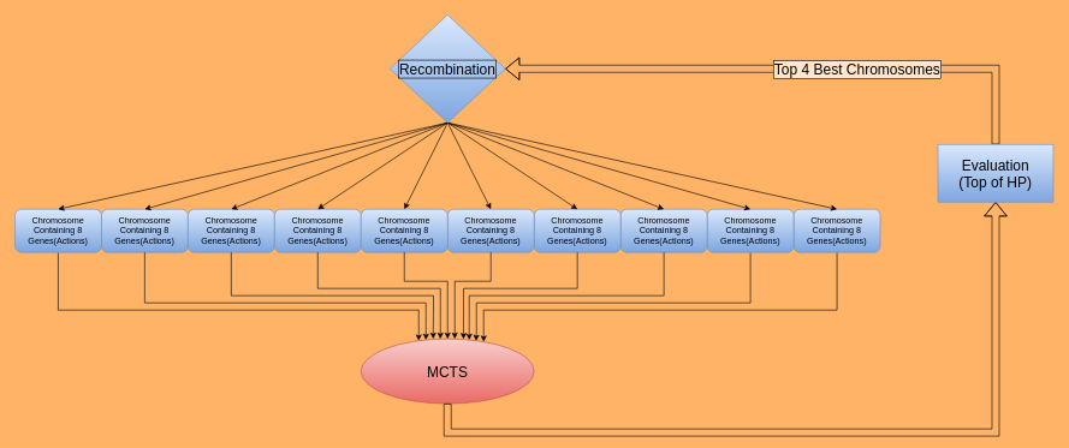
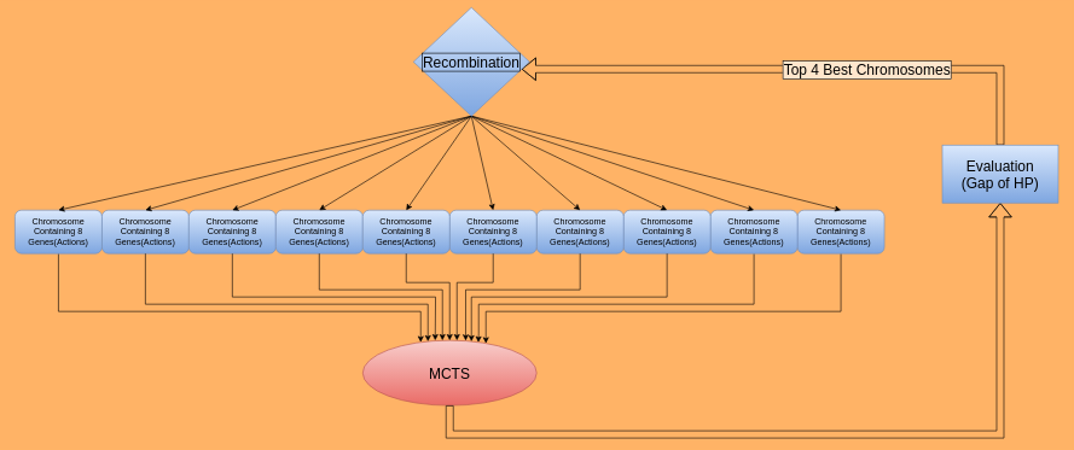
  <mxCell id="0" />
  <mxCell id="1" parent="0" />
  <mxCell id="2" value="Chromosome Containing 8 Genes(Actions)" style="rounded=1;whiteSpace=wrap;html=1;fillColor=#dae8fc;strokeColor=#6c8ebf;gradientColor=#7ea6e0;" vertex="1" parent="1"><mxGeometry x="140" y="290" width="120" height="60" as="geometry" /></mxCell>
  <mxCell id="3" style="edgeStyle=orthogonalEdgeStyle;rounded=0;orthogonalLoop=1;jettySize=auto;html=1;exitX=0.5;exitY=1;exitDx=0;exitDy=0;" edge="1" parent="1" source="4" target="15"><mxGeometry relative="1" as="geometry"><Array as="points"><mxPoint x="80" y="430" /><mxPoint x="580" y="430" /></Array></mxGeometry></mxCell>
  <mxCell id="4" value="Chromosome Containing 8 Genes(Actions)" style="rounded=1;whiteSpace=wrap;html=1;fillColor=#dae8fc;strokeColor=#6c8ebf;gradientColor=#7ea6e0;" vertex="1" parent="1"><mxGeometry x="20" y="290" width="120" height="60" as="geometry" /></mxCell>
  <mxCell id="5" value="Chromosome Containing 8 Genes(Actions)" style="rounded=1;whiteSpace=wrap;html=1;fillColor=#dae8fc;strokeColor=#6c8ebf;gradientColor=#7ea6e0;" vertex="1" parent="1"><mxGeometry x="260" y="290" width="120" height="60" as="geometry" /></mxCell>
  <mxCell id="6" value="Chromosome Containing 8 Genes(Actions)" style="rounded=1;whiteSpace=wrap;html=1;fillColor=#dae8fc;strokeColor=#6c8ebf;gradientColor=#7ea6e0;" vertex="1" parent="1"><mxGeometry x="380" y="290" width="120" height="60" as="geometry" /></mxCell>
  <mxCell id="7" style="edgeStyle=orthogonalEdgeStyle;rounded=0;orthogonalLoop=1;jettySize=auto;html=1;exitX=0.5;exitY=1;exitDx=0;exitDy=0;" edge="1" parent="1" source="8" target="15"><mxGeometry relative="1" as="geometry"><Array as="points"><mxPoint x="1160" y="430" /><mxPoint x="670" y="430" /></Array></mxGeometry></mxCell>
  <mxCell id="8" value="Chromosome Containing 8 Genes(Actions)" style="rounded=1;whiteSpace=wrap;html=1;fillColor=#dae8fc;strokeColor=#6c8ebf;gradientColor=#7ea6e0;" vertex="1" parent="1"><mxGeometry x="1100" y="290" width="120" height="60" as="geometry" /></mxCell>
  <mxCell id="9" style="edgeStyle=orthogonalEdgeStyle;rounded=0;orthogonalLoop=1;jettySize=auto;html=1;exitX=0.5;exitY=1;exitDx=0;exitDy=0;entryX=0.665;entryY=0.031;entryDx=0;entryDy=0;entryPerimeter=0;" edge="1" parent="1" source="10" target="15"><mxGeometry relative="1" as="geometry"><mxPoint x="660" y="480" as="targetPoint" /><Array as="points"><mxPoint x="1040" y="420" /><mxPoint x="660" y="420" /><mxPoint x="660" y="460" /><mxPoint x="660" y="460" /></Array></mxGeometry></mxCell>
  <mxCell id="10" value="Chromosome Containing 8 Genes(Actions)" style="rounded=1;whiteSpace=wrap;html=1;fillColor=#dae8fc;strokeColor=#6c8ebf;gradientColor=#7ea6e0;" vertex="1" parent="1"><mxGeometry x="980" y="290" width="120" height="60" as="geometry" /></mxCell>
  <mxCell id="11" value="Chromosome Containing 8 Genes(Actions)" style="rounded=1;whiteSpace=wrap;html=1;fillColor=#dae8fc;strokeColor=#6c8ebf;gradientColor=#7ea6e0;" vertex="1" parent="1"><mxGeometry x="860" y="290" width="120" height="60" as="geometry" /></mxCell>
  <mxCell id="12" value="Chromosome Containing 8 Genes(Actions)" style="rounded=1;whiteSpace=wrap;html=1;fillColor=#dae8fc;strokeColor=#6c8ebf;gradientColor=#7ea6e0;" vertex="1" parent="1"><mxGeometry x="740" y="290" width="120" height="60" as="geometry" /></mxCell>
  <mxCell id="13" value="Chromosome Containing 8 Genes(Actions)" style="rounded=1;whiteSpace=wrap;html=1;fillColor=#dae8fc;strokeColor=#6c8ebf;gradientColor=#7ea6e0;" vertex="1" parent="1"><mxGeometry x="620" y="290" width="120" height="60" as="geometry" /></mxCell>
  <mxCell id="14" value="Chromosome Containing 8 Genes(Actions)" style="rounded=1;whiteSpace=wrap;html=1;fillColor=#dae8fc;strokeColor=#6c8ebf;gradientColor=#7ea6e0;" vertex="1" parent="1"><mxGeometry x="500" y="290" width="120" height="60" as="geometry" /></mxCell>
  <mxCell id="15" value="&lt;font style=&quot;font-size: 20px;&quot;&gt;MCTS&lt;br&gt;&lt;/font&gt;" style="ellipse;whiteSpace=wrap;html=1;fillColor=#f8cecc;strokeColor=#b85450;gradientColor=#ea6b66;" vertex="1" parent="1"><mxGeometry x="500" y="470" width="240" height="90" as="geometry" /></mxCell>
  <mxCell id="16" style="edgeStyle=orthogonalEdgeStyle;rounded=0;orthogonalLoop=1;jettySize=auto;html=1;exitX=0.5;exitY=1;exitDx=0;exitDy=0;" edge="1" parent="1" source="2" target="15"><mxGeometry relative="1" as="geometry"><mxPoint x="90" y="360" as="sourcePoint" /><mxPoint x="510" y="560" as="targetPoint" /><Array as="points"><mxPoint x="200" y="420" /><mxPoint x="590" y="420" /></Array></mxGeometry></mxCell>
  <mxCell id="17" style="edgeStyle=orthogonalEdgeStyle;rounded=0;orthogonalLoop=1;jettySize=auto;html=1;exitX=0.5;exitY=1;exitDx=0;exitDy=0;entryX=0.5;entryY=0;entryDx=0;entryDy=0;" edge="1" parent="1" source="14" target="15"><mxGeometry relative="1" as="geometry"><mxPoint x="100" y="370" as="sourcePoint" /><mxPoint x="520" y="570" as="targetPoint" /><Array as="points"><mxPoint x="560" y="390" /><mxPoint x="620" y="390" /></Array></mxGeometry></mxCell>
  <mxCell id="18" style="edgeStyle=orthogonalEdgeStyle;rounded=0;orthogonalLoop=1;jettySize=auto;html=1;exitX=0.5;exitY=1;exitDx=0;exitDy=0;" edge="1" parent="1" source="6"><mxGeometry relative="1" as="geometry"><mxPoint x="110" y="380" as="sourcePoint" /><mxPoint x="610" y="470" as="targetPoint" /><Array as="points"><mxPoint x="440" y="400" /><mxPoint x="610" y="400" /><mxPoint x="610" y="470" /></Array></mxGeometry></mxCell>
  <mxCell id="19" style="edgeStyle=orthogonalEdgeStyle;rounded=0;orthogonalLoop=1;jettySize=auto;html=1;exitX=0.5;exitY=1;exitDx=0;exitDy=0;" edge="1" parent="1" source="5"><mxGeometry relative="1" as="geometry"><mxPoint x="140" y="410" as="sourcePoint" /><mxPoint x="600" y="470" as="targetPoint" /></mxGeometry></mxCell>
  <mxCell id="20" style="edgeStyle=orthogonalEdgeStyle;rounded=0;orthogonalLoop=1;jettySize=auto;html=1;exitX=0.5;exitY=1;exitDx=0;exitDy=0;" edge="1" parent="1" source="13"><mxGeometry relative="1" as="geometry"><mxPoint x="570" y="360" as="sourcePoint" /><mxPoint x="630" y="470" as="targetPoint" /><Array as="points"><mxPoint x="680" y="390" /><mxPoint x="630" y="390" /></Array></mxGeometry></mxCell>
  <mxCell id="21" style="edgeStyle=orthogonalEdgeStyle;rounded=0;orthogonalLoop=1;jettySize=auto;html=1;exitX=0.5;exitY=1;exitDx=0;exitDy=0;entryX=0.592;entryY=0.004;entryDx=0;entryDy=0;entryPerimeter=0;" edge="1" parent="1" source="12" target="15"><mxGeometry relative="1" as="geometry"><mxPoint x="800" y="370" as="sourcePoint" /><mxPoint x="620" y="480" as="targetPoint" /><Array as="points"><mxPoint x="800" y="400" /><mxPoint x="642" y="400" /></Array></mxGeometry></mxCell>
  <mxCell id="22" style="edgeStyle=orthogonalEdgeStyle;rounded=0;orthogonalLoop=1;jettySize=auto;html=1;exitX=0.5;exitY=1;exitDx=0;exitDy=0;" edge="1" parent="1" source="11" target="15"><mxGeometry relative="1" as="geometry"><mxPoint x="810" y="360" as="sourcePoint" /><mxPoint x="660" y="450" as="targetPoint" /><Array as="points"><mxPoint x="920" y="410" /><mxPoint x="650" y="410" /></Array></mxGeometry></mxCell>
  <mxCell id="23" value="" style="shape=flexArrow;endArrow=classic;html=1;rounded=0;fontSize=20;exitX=0.5;exitY=1;exitDx=0;exitDy=0;" edge="1" parent="1" source="15"><mxGeometry width="50" height="50" relative="1" as="geometry"><mxPoint x="490" y="550" as="sourcePoint" /><mxPoint x="1380" y="280" as="targetPoint" /><Array as="points"><mxPoint x="620" y="600" /><mxPoint x="1380" y="600" /></Array></mxGeometry></mxCell>
  <mxCell id="24" style="edgeStyle=orthogonalEdgeStyle;shape=flexArrow;rounded=0;orthogonalLoop=1;jettySize=auto;html=1;exitX=0.5;exitY=0;exitDx=0;exitDy=0;fontSize=20;" edge="1" parent="1" source="26" target="38"><mxGeometry relative="1" as="geometry"><mxPoint x="1120" y="0" as="targetPoint" /><Array as="points"><mxPoint x="1380" y="95" /></Array></mxGeometry></mxCell>
  <mxCell id="25" value="Top 4 Best Chromosomes" style="edgeLabel;html=1;align=center;verticalAlign=middle;resizable=0;points=[];fontSize=20;labelBorderColor=default;spacingLeft=2;spacingRight=3;spacingBottom=2;spacingTop=2;fontColor=#000000;labelBackgroundColor=#FFE6CC;" vertex="1" connectable="0" parent="24"><mxGeometry x="-0.244" y="-1" relative="1" as="geometry"><mxPoint y="1" as="offset" /></mxGeometry></mxCell>
- <mxCell id="26" value="Evaluation&lt;br&gt;(Top of HP)" style="rounded=0;whiteSpace=wrap;html=1;fontSize=20;fillColor=#dae8fc;strokeColor=#6c8ebf;gradientColor=#7ea6e0;" vertex="1" parent="1"><mxGeometry x="1300" y="200" width="160" height="80" as="geometry" /></mxCell>
+ <mxCell id="26" value="Evaluation&lt;br&gt;(Gap of HP)" style="rounded=0;whiteSpace=wrap;html=1;fontSize=20;fillColor=#dae8fc;strokeColor=#6c8ebf;gradientColor=#7ea6e0;" vertex="1" parent="1"><mxGeometry x="1300" y="200" width="160" height="80" as="geometry" /></mxCell>
  <mxCell id="27" style="edgeStyle=none;rounded=0;orthogonalLoop=1;jettySize=auto;html=1;exitX=0.5;exitY=1;exitDx=0;exitDy=0;entryX=0.5;entryY=0;entryDx=0;entryDy=0;fontSize=20;" edge="1" parent="1" source="38" target="4"><mxGeometry relative="1" as="geometry" /></mxCell>
  <mxCell id="28" style="edgeStyle=none;rounded=0;orthogonalLoop=1;jettySize=auto;html=1;exitX=0.5;exitY=1;exitDx=0;exitDy=0;entryX=0.5;entryY=0;entryDx=0;entryDy=0;fontSize=20;" edge="1" parent="1" source="38" target="2"><mxGeometry relative="1" as="geometry" /></mxCell>
  <mxCell id="29" style="edgeStyle=none;rounded=0;orthogonalLoop=1;jettySize=auto;html=1;exitX=0.5;exitY=1;exitDx=0;exitDy=0;entryX=0.5;entryY=0;entryDx=0;entryDy=0;fontSize=20;" edge="1" parent="1" source="38" target="5"><mxGeometry relative="1" as="geometry" /></mxCell>
  <mxCell id="30" style="edgeStyle=none;rounded=0;orthogonalLoop=1;jettySize=auto;html=1;exitX=0.5;exitY=1;exitDx=0;exitDy=0;entryX=0.5;entryY=0;entryDx=0;entryDy=0;fontSize=20;" edge="1" parent="1" source="38" target="6"><mxGeometry relative="1" as="geometry" /></mxCell>
  <mxCell id="31" style="edgeStyle=none;rounded=0;orthogonalLoop=1;jettySize=auto;html=1;entryX=0.5;entryY=0;entryDx=0;entryDy=0;fontSize=20;" edge="1" parent="1" target="14"><mxGeometry relative="1" as="geometry"><mxPoint x="560" y="290" as="sourcePoint" /></mxGeometry></mxCell>
  <mxCell id="32" style="edgeStyle=none;rounded=0;orthogonalLoop=1;jettySize=auto;html=1;exitX=0.5;exitY=1;exitDx=0;exitDy=0;entryX=0.5;entryY=0;entryDx=0;entryDy=0;fontSize=20;" edge="1" parent="1" source="38" target="14"><mxGeometry relative="1" as="geometry" /></mxCell>
  <mxCell id="33" style="edgeStyle=none;rounded=0;orthogonalLoop=1;jettySize=auto;html=1;exitX=0.5;exitY=1;exitDx=0;exitDy=0;entryX=0.5;entryY=0;entryDx=0;entryDy=0;fontSize=20;" edge="1" parent="1" source="38" target="13"><mxGeometry relative="1" as="geometry" /></mxCell>
  <mxCell id="34" style="edgeStyle=none;rounded=0;orthogonalLoop=1;jettySize=auto;html=1;exitX=0.5;exitY=1;exitDx=0;exitDy=0;entryX=0.5;entryY=0;entryDx=0;entryDy=0;fontSize=20;" edge="1" parent="1" source="38" target="12"><mxGeometry relative="1" as="geometry" /></mxCell>
  <mxCell id="35" style="edgeStyle=none;rounded=0;orthogonalLoop=1;jettySize=auto;html=1;exitX=0.5;exitY=1;exitDx=0;exitDy=0;entryX=0.5;entryY=0;entryDx=0;entryDy=0;fontSize=20;" edge="1" parent="1" source="38" target="11"><mxGeometry relative="1" as="geometry" /></mxCell>
  <mxCell id="36" style="edgeStyle=none;rounded=0;orthogonalLoop=1;jettySize=auto;html=1;exitX=0.5;exitY=1;exitDx=0;exitDy=0;entryX=0.5;entryY=0;entryDx=0;entryDy=0;fontSize=20;" edge="1" parent="1" source="38" target="10"><mxGeometry relative="1" as="geometry" /></mxCell>
  <mxCell id="37" style="edgeStyle=none;rounded=0;orthogonalLoop=1;jettySize=auto;html=1;exitX=0.5;exitY=1;exitDx=0;exitDy=0;entryX=0.5;entryY=0;entryDx=0;entryDy=0;fontSize=20;" edge="1" parent="1" source="38" target="8"><mxGeometry relative="1" as="geometry" /></mxCell>
- <mxCell id="38" value="Recombination" style="rhombus;whiteSpace=wrap;html=1;labelBorderColor=default;fontSize=20;fillColor=#dae8fc;strokeColor=#6c8ebf;gradientColor=#7ea6e0;" vertex="1" parent="1"><mxGeometry x="540" y="20" width="160" height="150" as="geometry" /></mxCell>
+ <mxCell id="38" value="Recombination" style="rhombus;whiteSpace=wrap;html=1;labelBorderColor=default;fontSize=20;fillColor=#dae8fc;strokeColor=#6c8ebf;gradientColor=#7ea6e0;" vertex="1" parent="1"><mxGeometry x="570" y="10" width="160" height="150" as="geometry" /></mxCell>
  <mxCell id="39" style="edgeStyle=none;rounded=0;orthogonalLoop=1;jettySize=auto;html=1;exitX=0;exitY=1;exitDx=0;exitDy=0;fontSize=20;" edge="1" parent="1" source="38" target="38"><mxGeometry relative="1" as="geometry" /></mxCell>
